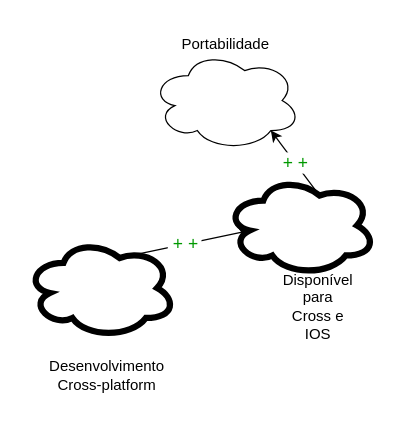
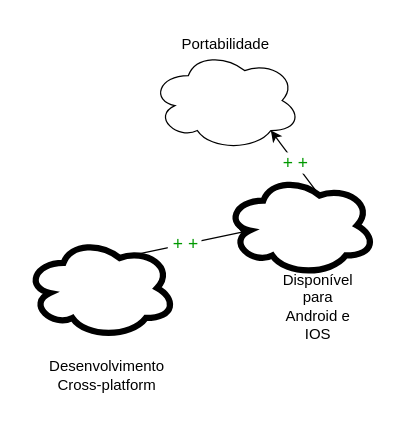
  <mxCell id="0" />
  <mxCell id="1" parent="0" />
  <mxCell id="2" value="" style="ellipse;shape=cloud;whiteSpace=wrap;html=1;imageBorder=none;" vertex="1" parent="1"><mxGeometry x="120" y="40" width="120" height="80" as="geometry" /></mxCell>
  <mxCell id="3" value="Portabilidade" style="text;html=1;strokeColor=none;fillColor=none;align=center;verticalAlign=middle;whiteSpace=wrap;rounded=0;" vertex="1" parent="1"><mxGeometry x="150" y="20" width="60" height="30" as="geometry" /></mxCell>
  <mxCell id="4" value="" style="ellipse;shape=cloud;whiteSpace=wrap;html=1;strokeColor=#000000;strokeWidth=5;" vertex="1" parent="1"><mxGeometry x="20" y="190" width="120" height="80" as="geometry" /></mxCell>
  <mxCell id="5" value="Desenvolvimento Cross-platform" style="text;html=1;strokeColor=none;fillColor=none;align=center;verticalAlign=middle;whiteSpace=wrap;rounded=0;" vertex="1" parent="1"><mxGeometry x="55" y="285" width="60" height="30" as="geometry" /></mxCell>
  <mxCell id="6" value="&lt;font color=&quot;#009900&quot;&gt;&lt;font style=&quot;font-size: 14px&quot;&gt;&amp;nbsp;+ +&lt;/font&gt;&amp;nbsp;&lt;/font&gt;" style="endArrow=classic;html=1;rounded=0;fontSize=9;fontColor=#000000;entryX=0.8;entryY=0.8;entryDx=0;entryDy=0;entryPerimeter=0;exitX=0.625;exitY=0.2;exitDx=0;exitDy=0;exitPerimeter=0;" edge="1" parent="1" source="8" target="2"><mxGeometry relative="1" as="geometry"><mxPoint x="180" y="70" as="sourcePoint" /><mxPoint x="180" y="70" as="targetPoint" /></mxGeometry></mxCell>
  <mxCell id="7" value="" style="group" vertex="1" connectable="0" parent="1"><mxGeometry x="180" y="140" width="120" height="120" as="geometry" /></mxCell>
  <mxCell id="8" value="" style="ellipse;shape=cloud;whiteSpace=wrap;html=1;strokeColor=#000000;strokeWidth=5;" vertex="1" parent="7"><mxGeometry width="120" height="80" as="geometry" /></mxCell>
- <mxCell id="9" value="Disponível para Cross e IOS" style="text;html=1;strokeColor=none;fillColor=none;align=center;verticalAlign=middle;whiteSpace=wrap;rounded=0;" vertex="1" parent="7"><mxGeometry x="44" y="90" width="60" height="30" as="geometry" /></mxCell>
+ <mxCell id="9" value="Disponível para Android e IOS" style="text;html=1;strokeColor=none;fillColor=none;align=center;verticalAlign=middle;whiteSpace=wrap;rounded=0;" vertex="1" parent="7"><mxGeometry x="44" y="90" width="60" height="30" as="geometry" /></mxCell>
  <mxCell id="10" value="&lt;font color=&quot;#009900&quot;&gt;&lt;font style=&quot;font-size: 14px&quot;&gt;&amp;nbsp;+ +&lt;/font&gt;&amp;nbsp;&lt;/font&gt;" style="endArrow=classic;html=1;rounded=0;fontSize=9;fontColor=#000000;entryX=0.16;entryY=0.55;entryDx=0;entryDy=0;entryPerimeter=0;exitX=0.625;exitY=0.2;exitDx=0;exitDy=0;exitPerimeter=0;" edge="1" parent="1" source="4" target="8"><mxGeometry relative="1" as="geometry"><mxPoint x="225" y="166" as="sourcePoint" /><mxPoint x="226" y="114" as="targetPoint" /></mxGeometry></mxCell>
